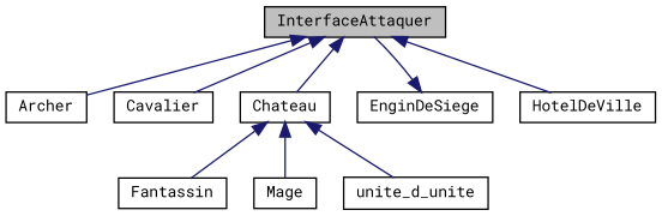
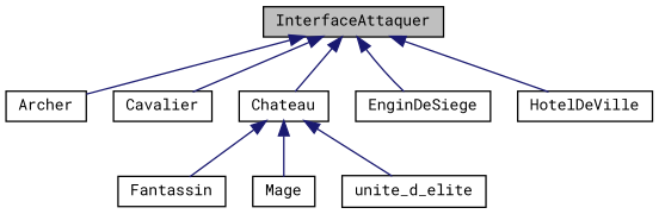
  digraph {
    fontname="Roboto Mono"
    node [color=black fillcolor=white fontname="Roboto Mono" fontsize=10 shape=record style=filled]
    edge [color=midnightblue dir=back fontname="Roboto Mono" fontsize=10 labelfontname=Helvetica labelfontsize=10 style=solid]
    n1 [fillcolor=grey75 fontcolor=black height=0.2 label=InterfaceAttaquer width=0.4]
    n2 [height=0.2 label=Archer width=0.4]
    n3 [height=0.2 label=Cavalier width=0.4]
    n4 [height=0.2 label=Chateau width=0.4]
    n5 [height=0.2 label=EnginDeSiege width=0.4]
    n6 [height=0.2 label=HotelDeVille width=0.4]
    n7 [height=0.2 label=Fantassin width=0.4]
    n8 [height=0.2 label=Mage width=0.4]
-   n9 [height=0.2 label=unite_d_unite width=0.4]
+   n9 [height=0.2 label=unite_d_elite width=0.4]
    n1 -> n2
    n1 -> n3
    n1 -> n4
-   n5 -> n1
+   n1 -> n5
    n1 -> n6
    n4 -> n7
    n4 -> n8
    n4 -> n9
  }
